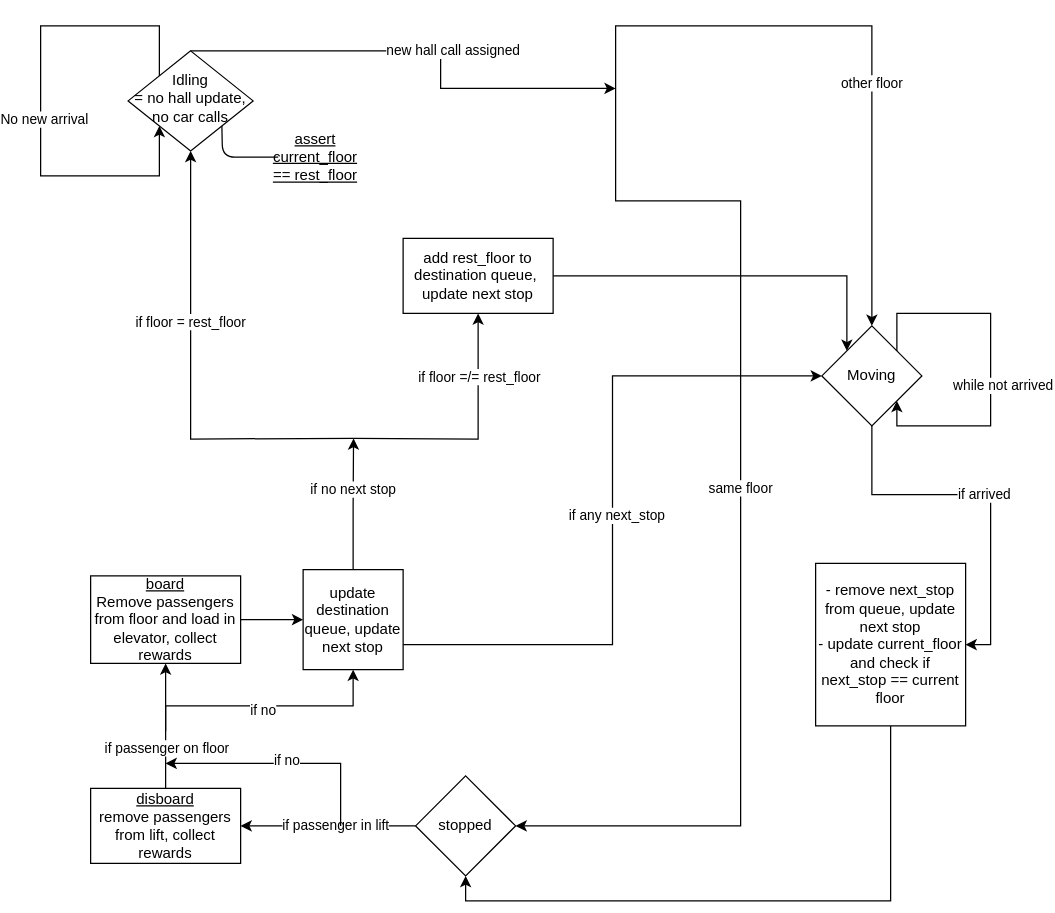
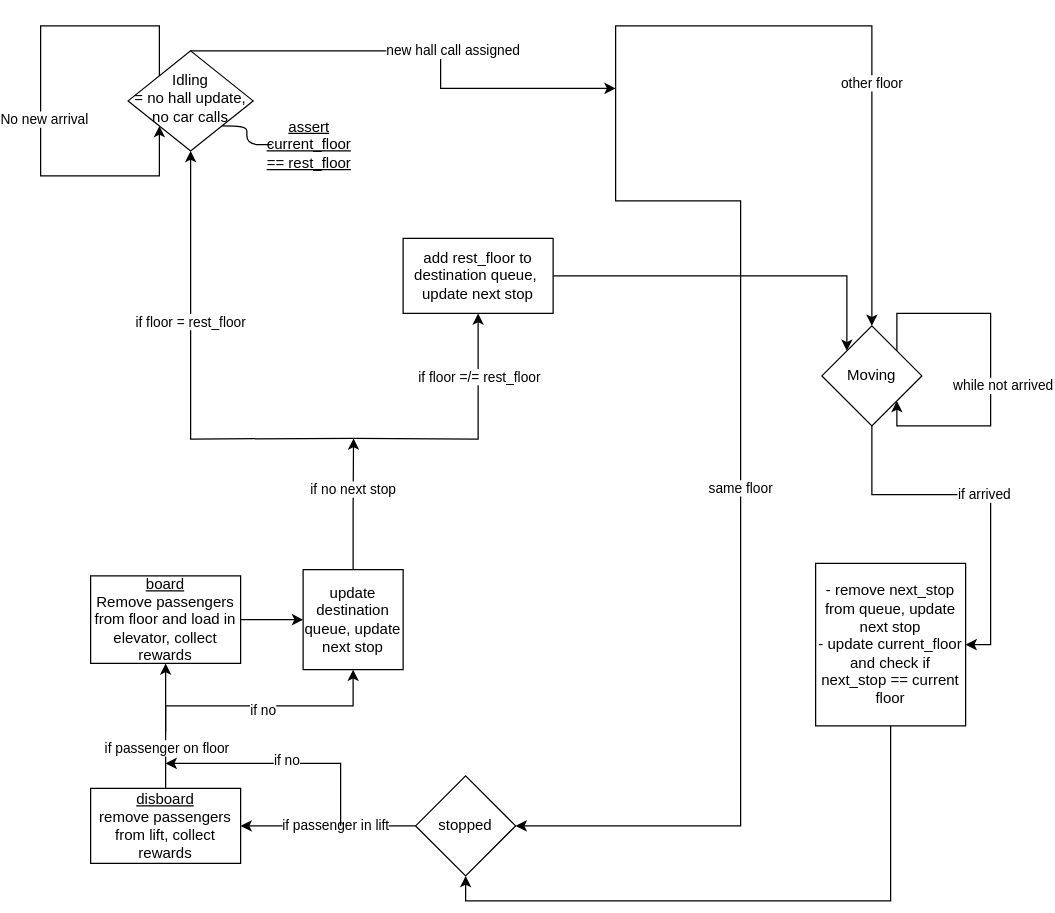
  <mxCell id="0" />
  <mxCell id="1" parent="0" />
  <mxCell id="2" value="new hall call assigned" style="edgeStyle=orthogonalEdgeStyle;rounded=0;orthogonalLoop=1;jettySize=auto;html=1;exitX=0.5;exitY=0;exitDx=0;exitDy=0;" parent="1" source="3" edge="1"><mxGeometry x="0.081" y="10" relative="1" as="geometry"><mxPoint x="480" y="70" as="targetPoint" /><Array as="points"><mxPoint x="340" y="40" /></Array><mxPoint as="offset" /></mxGeometry></mxCell>
  <mxCell id="3" value="Idling&lt;br&gt;= no hall update, no car calls" style="rhombus;whiteSpace=wrap;html=1;shadow=0;fontFamily=Helvetica;fontSize=12;align=center;strokeWidth=1;spacing=6;spacingTop=-4;" parent="1" vertex="1"><mxGeometry x="90" y="40" width="100" height="80" as="geometry" /></mxCell>
  <mxCell id="4" value="if arrived" style="edgeStyle=orthogonalEdgeStyle;rounded=0;orthogonalLoop=1;jettySize=auto;html=1;exitX=0.5;exitY=1;exitDx=0;exitDy=0;entryX=1;entryY=0.5;entryDx=0;entryDy=0;" parent="1" source="5" target="10" edge="1"><mxGeometry relative="1" as="geometry" /></mxCell>
  <mxCell id="5" value="Moving" style="rhombus;whiteSpace=wrap;html=1;" parent="1" vertex="1"><mxGeometry x="645" y="260" width="80" height="80" as="geometry" /></mxCell>
  <mxCell id="6" value="same floor" style="edgeStyle=orthogonalEdgeStyle;rounded=0;orthogonalLoop=1;jettySize=auto;html=1;entryX=1;entryY=0.5;entryDx=0;entryDy=0;" parent="1" target="13" edge="1"><mxGeometry relative="1" as="geometry"><mxPoint x="645" y="10" as="targetPoint" /><mxPoint x="480" y="40" as="sourcePoint" /><Array as="points"><mxPoint x="480" y="160" /><mxPoint x="580" y="160" /><mxPoint x="580" y="660" /></Array></mxGeometry></mxCell>
  <mxCell id="7" value="other floor" style="edgeStyle=orthogonalEdgeStyle;rounded=0;orthogonalLoop=1;jettySize=auto;html=1;entryX=0.5;entryY=0;entryDx=0;entryDy=0;" parent="1" target="5" edge="1"><mxGeometry x="0.167" relative="1" as="geometry"><mxPoint x="640" y="120" as="targetPoint" /><mxPoint x="480" y="40" as="sourcePoint" /><Array as="points"><mxPoint x="480" y="20" /><mxPoint x="685" y="20" /></Array><mxPoint as="offset" /></mxGeometry></mxCell>
  <mxCell id="8" value="while not arrived" style="edgeStyle=orthogonalEdgeStyle;rounded=0;orthogonalLoop=1;jettySize=auto;html=1;exitX=1;exitY=0;exitDx=0;exitDy=0;entryX=1;entryY=1;entryDx=0;entryDy=0;" parent="1" source="5" target="5" edge="1"><mxGeometry x="0.123" y="10" relative="1" as="geometry"><Array as="points"><mxPoint x="705" y="250" /><mxPoint x="780" y="250" /><mxPoint x="780" y="340" /><mxPoint x="705" y="340" /></Array><mxPoint as="offset" /></mxGeometry></mxCell>
  <mxCell id="9" style="edgeStyle=orthogonalEdgeStyle;rounded=0;orthogonalLoop=1;jettySize=auto;html=1;exitX=0.5;exitY=1;exitDx=0;exitDy=0;entryX=0.5;entryY=1;entryDx=0;entryDy=0;" parent="1" source="10" target="13" edge="1"><mxGeometry relative="1" as="geometry"><mxPoint x="370" y="600" as="targetPoint" /></mxGeometry></mxCell>
  <mxCell id="10" value="- remove next_stop from queue, update next stop&lt;br&gt;- update current_floor and check if next_stop == current floor" style="rounded=0;whiteSpace=wrap;html=1;" parent="1" vertex="1"><mxGeometry x="640" y="450" width="120" height="130" as="geometry" /></mxCell>
  <mxCell id="11" style="edgeStyle=orthogonalEdgeStyle;rounded=0;orthogonalLoop=1;jettySize=auto;html=1;exitX=0;exitY=0.5;exitDx=0;exitDy=0;entryX=1;entryY=0.5;entryDx=0;entryDy=0;" parent="1" source="13" target="18" edge="1"><mxGeometry relative="1" as="geometry" /></mxCell>
  <mxCell id="12" value="if passenger in lift" style="edgeLabel;html=1;align=center;verticalAlign=middle;resizable=0;points=[];" parent="11" vertex="1" connectable="0"><mxGeometry x="-0.078" y="-1" relative="1" as="geometry"><mxPoint as="offset" /></mxGeometry></mxCell>
  <mxCell id="13" value="stopped" style="rhombus;whiteSpace=wrap;html=1;" parent="1" vertex="1"><mxGeometry x="320" y="620" width="80" height="80" as="geometry" /></mxCell>
  <mxCell id="14" style="edgeStyle=orthogonalEdgeStyle;rounded=0;orthogonalLoop=1;jettySize=auto;html=1;exitX=1;exitY=0.5;exitDx=0;exitDy=0;" parent="1" source="15" target="23" edge="1"><mxGeometry relative="1" as="geometry"><mxPoint x="270" y="490.667" as="targetPoint" /></mxGeometry></mxCell>
  <mxCell id="15" value="&lt;u&gt;board&lt;/u&gt;&lt;br&gt;Remove passengers from floor and load in elevator, collect rewards" style="rounded=0;whiteSpace=wrap;html=1;" parent="1" vertex="1"><mxGeometry x="60" y="460" width="120" height="70" as="geometry" /></mxCell>
  <mxCell id="16" style="edgeStyle=orthogonalEdgeStyle;rounded=0;orthogonalLoop=1;jettySize=auto;html=1;exitX=0.5;exitY=0;exitDx=0;exitDy=0;entryX=0.5;entryY=1;entryDx=0;entryDy=0;" parent="1" source="18" target="15" edge="1"><mxGeometry relative="1" as="geometry" /></mxCell>
  <mxCell id="17" value="if passenger on floor" style="edgeLabel;html=1;align=center;verticalAlign=middle;resizable=0;points=[];" parent="16" vertex="1" connectable="0"><mxGeometry x="0.378" y="2" relative="1" as="geometry"><mxPoint x="2" y="36" as="offset" /></mxGeometry></mxCell>
  <mxCell id="18" value="&lt;u&gt;disboard&lt;/u&gt;&lt;br&gt;remove passengers from lift, collect rewards" style="rounded=0;whiteSpace=wrap;html=1;" parent="1" vertex="1"><mxGeometry x="60" y="630" width="120" height="60" as="geometry" /></mxCell>
- <mxCell id="19" style="edgeStyle=orthogonalEdgeStyle;rounded=0;orthogonalLoop=1;jettySize=auto;html=1;exitX=1;exitY=0.75;exitDx=0;exitDy=0;entryX=0;entryY=0.5;entryDx=0;entryDy=0;" parent="1" source="23" target="5" edge="1"><mxGeometry relative="1" as="geometry"><mxPoint x="380" y="320" as="targetPoint" /></mxGeometry></mxCell>
- <mxCell id="20" value="if any next_stop" style="edgeLabel;html=1;align=center;verticalAlign=middle;resizable=0;points=[];" parent="19" vertex="1" connectable="0"><mxGeometry x="0.096" y="-3" relative="1" as="geometry"><mxPoint y="30" as="offset" /></mxGeometry></mxCell>
  <mxCell id="21" style="edgeStyle=orthogonalEdgeStyle;rounded=0;orthogonalLoop=1;jettySize=auto;html=1;exitX=0.5;exitY=0;exitDx=0;exitDy=0;" parent="1" source="23" edge="1"><mxGeometry relative="1" as="geometry"><mxPoint x="270.333" y="350" as="targetPoint" /></mxGeometry></mxCell>
  <mxCell id="22" value="if no next stop" style="edgeLabel;html=1;align=center;verticalAlign=middle;resizable=0;points=[];" parent="21" vertex="1" connectable="0"><mxGeometry x="0.251" y="1" relative="1" as="geometry"><mxPoint y="1" as="offset" /></mxGeometry></mxCell>
  <mxCell id="23" value="update destination queue, update next stop" style="whiteSpace=wrap;html=1;aspect=fixed;" parent="1" vertex="1"><mxGeometry x="230" y="454.997" width="80" height="80" as="geometry" /></mxCell>
  <mxCell id="24" style="edgeStyle=orthogonalEdgeStyle;rounded=0;orthogonalLoop=1;jettySize=auto;html=1;" parent="1" edge="1"><mxGeometry relative="1" as="geometry"><mxPoint y="610" as="targetPoint" x="120" /><mxPoint x="260" y="660" as="sourcePoint" /><Array as="points"><mxPoint x="260" y="610" /></Array></mxGeometry></mxCell>
  <mxCell id="25" value="if no" style="edgeLabel;html=1;align=center;verticalAlign=middle;resizable=0;points=[];" parent="24" vertex="1" connectable="0"><mxGeometry x="-0.012" y="-3" relative="1" as="geometry"><mxPoint as="offset" /></mxGeometry></mxCell>
  <mxCell id="26" style="edgeStyle=orthogonalEdgeStyle;rounded=0;orthogonalLoop=1;jettySize=auto;html=1;entryX=0.5;entryY=1;entryDx=0;entryDy=0;" parent="1" target="23" edge="1"><mxGeometry relative="1" as="geometry"><mxPoint x="250" y="544.997" as="targetPoint" /><mxPoint y="584.33" as="sourcePoint" x="120" /><Array as="points"><mxPoint y="564" x="120" /><mxPoint x="270" y="564" /></Array></mxGeometry></mxCell>
  <mxCell id="27" value="if no" style="edgeLabel;html=1;align=center;verticalAlign=middle;resizable=0;points=[];" parent="26" vertex="1" connectable="0"><mxGeometry x="-0.012" y="-3" relative="1" as="geometry"><mxPoint as="offset" /></mxGeometry></mxCell>
  <mxCell id="28" style="edgeStyle=orthogonalEdgeStyle;rounded=0;orthogonalLoop=1;jettySize=auto;html=1;exitX=0;exitY=0;exitDx=0;exitDy=0;entryX=0;entryY=1;entryDx=0;entryDy=0;" parent="1" source="3" target="3" edge="1"><mxGeometry relative="1" as="geometry"><Array as="points"><mxPoint x="115" y="20" /><mxPoint x="20" y="20" /><mxPoint x="20" y="140" /><mxPoint x="115" y="140" /></Array></mxGeometry></mxCell>
  <mxCell id="29" value="No new arrival" style="edgeLabel;html=1;align=center;verticalAlign=middle;resizable=0;points=[];" parent="28" vertex="1" connectable="0"><mxGeometry x="-0.091" y="2" relative="1" as="geometry"><mxPoint y="32" as="offset" /></mxGeometry></mxCell>
  <mxCell id="30" style="edgeStyle=orthogonalEdgeStyle;rounded=0;orthogonalLoop=1;jettySize=auto;html=1;exitX=1;exitY=0.5;exitDx=0;exitDy=0;entryX=0;entryY=0;entryDx=0;entryDy=0;" parent="1" source="31" target="5" edge="1"><mxGeometry relative="1" as="geometry" /></mxCell>
  <mxCell id="31" value="add rest_floor to destination queue,&amp;nbsp;&lt;br&gt;update next stop" style="rounded=0;whiteSpace=wrap;html=1;" parent="1" vertex="1"><mxGeometry x="310" y="190" width="120" height="60" as="geometry" /></mxCell>
  <mxCell id="32" style="edgeStyle=orthogonalEdgeStyle;rounded=0;orthogonalLoop=1;jettySize=auto;html=1;entryX=0.5;entryY=1;entryDx=0;entryDy=0;" parent="1" target="3" edge="1"><mxGeometry relative="1" as="geometry"><mxPoint x="150" y="290" as="targetPoint" /><mxPoint x="270" y="350" as="sourcePoint" /></mxGeometry></mxCell>
  <mxCell id="33" value="if floor = rest_floor" style="edgeLabel;html=1;align=center;verticalAlign=middle;resizable=0;points=[];" parent="32" vertex="1" connectable="0"><mxGeometry x="0.251" y="1" relative="1" as="geometry"><mxPoint y="1" as="offset" /></mxGeometry></mxCell>
  <mxCell id="34" style="edgeStyle=orthogonalEdgeStyle;rounded=0;orthogonalLoop=1;jettySize=auto;html=1;entryX=0.5;entryY=1;entryDx=0;entryDy=0;" parent="1" target="31" edge="1"><mxGeometry relative="1" as="geometry"><mxPoint x="290.333" y="370" as="targetPoint" /><mxPoint x="270" y="350" as="sourcePoint" /></mxGeometry></mxCell>
  <mxCell id="35" value="if floor =/= rest_floor" style="edgeLabel;html=1;align=center;verticalAlign=middle;resizable=0;points=[];" parent="34" vertex="1" connectable="0"><mxGeometry x="0.251" y="1" relative="1" as="geometry"><mxPoint x="1" y="-25" as="offset" /></mxGeometry></mxCell>
  <mxCell id="36" style="edgeStyle=orthogonalEdgeStyle;rounded=1;orthogonalLoop=1;jettySize=auto;html=1;exitX=0;exitY=0.5;exitDx=0;exitDy=0;strokeColor=default;endArrow=none;endFill=0;targetPerimeterSpacing=5;sourcePerimeterSpacing=5;jumpStyle=none;" parent="1" source="37" edge="1"><mxGeometry relative="1" as="geometry"><mxPoint x="165" y="100" as="targetPoint" /></mxGeometry></mxCell>
- <mxCell id="37" value="&lt;u&gt;assert current_floor == rest_floor&lt;/u&gt;" style="text;html=1;strokeColor=none;fillColor=none;align=center;verticalAlign=middle;whiteSpace=wrap;rounded=0;" parent="1" vertex="1"><mxGeometry x="210" y="110" width="60" height="30" as="geometry" /></mxCell>
+ <mxCell id="37" value="&lt;u&gt;assert current_floor == rest_floor&lt;/u&gt;" style="text;html=1;strokeColor=none;fillColor=none;align=center;verticalAlign=middle;whiteSpace=wrap;rounded=0;" parent="1" vertex="1"><mxGeometry x="205" y="100" width="60" height="30" as="geometry" /></mxCell>
